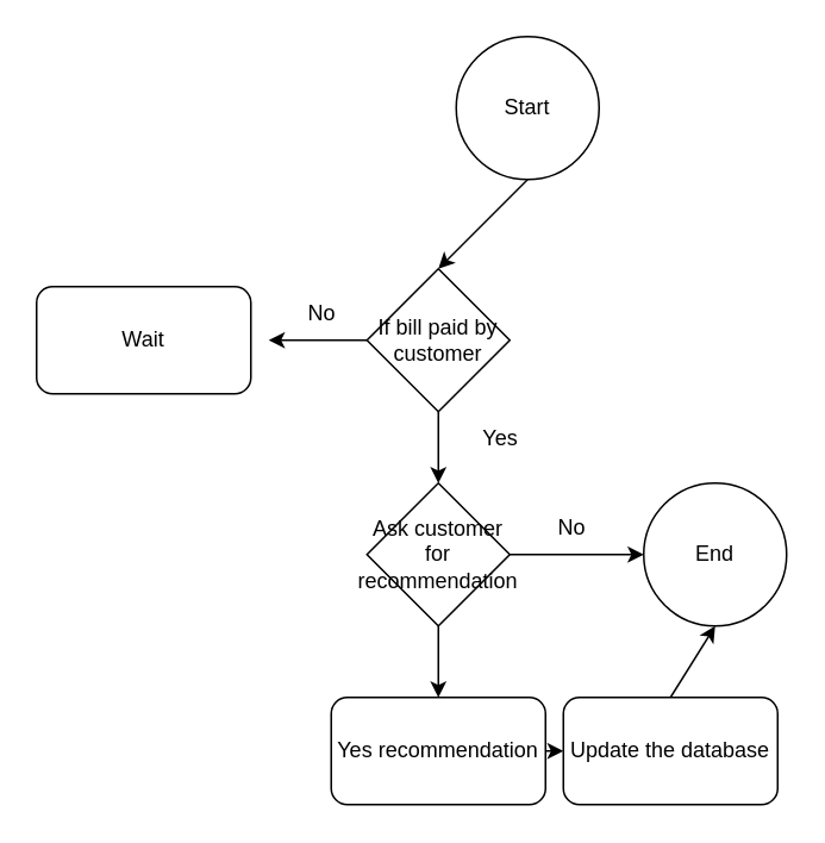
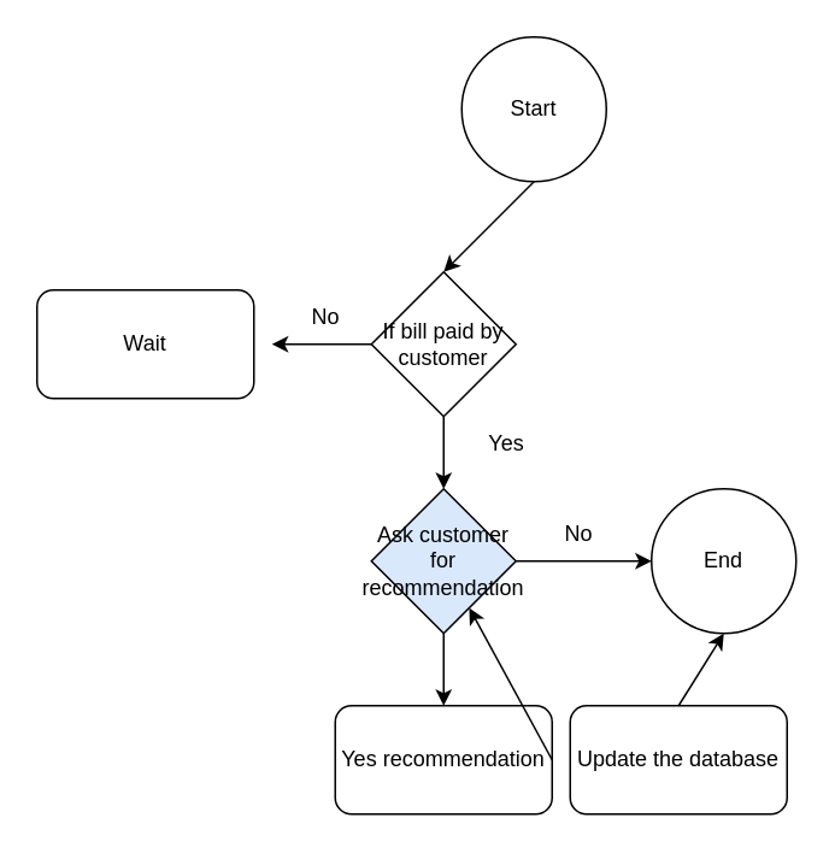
  <mxCell id="0" />
  <mxCell id="1" parent="0" />
  <mxCell id="2" value="Start" style="ellipse;whiteSpace=wrap;html=1;aspect=fixed;" vertex="1" parent="1"><mxGeometry x="255" y="20" width="80" height="80" as="geometry" /></mxCell>
  <mxCell id="3" value="If bill paid by customer" style="rhombus;whiteSpace=wrap;html=1;" vertex="1" parent="1"><mxGeometry x="205" y="150" width="80" height="80" as="geometry" /></mxCell>
  <mxCell id="4" value="" style="endArrow=classic;html=1;rounded=0;entryX=0.5;entryY=0;entryDx=0;entryDy=0;exitX=0.5;exitY=1;exitDx=0;exitDy=0;" edge="1" parent="1" source="2" target="3"><mxGeometry width="50" height="50" relative="1" as="geometry"><mxPoint x="140" y="220" as="sourcePoint" /><mxPoint x="190" y="170" as="targetPoint" /></mxGeometry></mxCell>
  <mxCell id="5" value="" style="endArrow=classic;html=1;rounded=0;exitX=0;exitY=0.5;exitDx=0;exitDy=0;" edge="1" parent="1" source="3"><mxGeometry width="50" height="50" relative="1" as="geometry"><mxPoint x="100" y="220" as="sourcePoint" /><mxPoint x="150" y="190" as="targetPoint" /></mxGeometry></mxCell>
  <mxCell id="6" value="Wait" style="rounded=1;whiteSpace=wrap;html=1;" vertex="1" parent="1"><mxGeometry x="20" y="160" width="120" height="60" as="geometry" /></mxCell>
  <mxCell id="7" value="No" style="text;html=1;strokeColor=none;fillColor=none;align=center;verticalAlign=middle;whiteSpace=wrap;rounded=0;" vertex="1" parent="1"><mxGeometry x="150" y="160" width="60" height="30" as="geometry" /></mxCell>
  <mxCell id="8" value="" style="endArrow=classic;html=1;rounded=0;exitX=0.5;exitY=1;exitDx=0;exitDy=0;" edge="1" parent="1" source="3"><mxGeometry width="50" height="50" relative="1" as="geometry"><mxPoint x="210" y="320" as="sourcePoint" /><mxPoint x="245" y="270" as="targetPoint" /></mxGeometry></mxCell>
  <mxCell id="9" value="Yes" style="text;html=1;strokeColor=none;fillColor=none;align=center;verticalAlign=middle;whiteSpace=wrap;rounded=0;" vertex="1" parent="1"><mxGeometry x="250" y="230" width="60" height="30" as="geometry" /></mxCell>
- <mxCell id="10" value="Ask customer for recommendation" style="rhombus;whiteSpace=wrap;html=1;" vertex="1" parent="1"><mxGeometry x="205" y="270" width="80" height="80" as="geometry" /></mxCell>
+ <mxCell id="10" value="Ask customer for recommendation" style="rhombus;whiteSpace=wrap;html=1;fillColor=#dae8fc;" vertex="1" parent="1"><mxGeometry x="205" y="270" width="80" height="80" as="geometry" /></mxCell>
  <mxCell id="11" value="" style="endArrow=classic;html=1;rounded=0;exitX=1;exitY=0.5;exitDx=0;exitDy=0;" edge="1" parent="1" source="10"><mxGeometry width="50" height="50" relative="1" as="geometry"><mxPoint x="320" y="340" as="sourcePoint" /><mxPoint x="360" y="310" as="targetPoint" /></mxGeometry></mxCell>
  <mxCell id="12" value="End" style="ellipse;whiteSpace=wrap;html=1;aspect=fixed;" vertex="1" parent="1"><mxGeometry x="360" y="270" width="80" height="80" as="geometry" /></mxCell>
  <mxCell id="13" value="No" style="text;html=1;strokeColor=none;fillColor=none;align=center;verticalAlign=middle;whiteSpace=wrap;rounded=0;" vertex="1" parent="1"><mxGeometry x="290" y="280" width="60" height="30" as="geometry" /></mxCell>
  <mxCell id="14" value="" style="endArrow=classic;html=1;rounded=0;exitX=0.5;exitY=1;exitDx=0;exitDy=0;" edge="1" parent="1" source="10"><mxGeometry width="50" height="50" relative="1" as="geometry"><mxPoint x="260" y="280" as="sourcePoint" /><mxPoint x="245" y="390" as="targetPoint" /></mxGeometry></mxCell>
  <mxCell id="15" value="Yes recommendation" style="rounded=1;whiteSpace=wrap;html=1;" vertex="1" parent="1"><mxGeometry x="185" y="390" width="120" height="60" as="geometry" /></mxCell>
  <mxCell id="16" value="Update the database" style="rounded=1;whiteSpace=wrap;html=1;" vertex="1" parent="1"><mxGeometry x="315" y="390" width="120" height="60" as="geometry" /></mxCell>
- <mxCell id="17" value="" style="endArrow=classic;html=1;rounded=0;entryX=0;entryY=0.5;entryDx=0;entryDy=0;exitX=1;exitY=0.5;exitDx=0;exitDy=0;" edge="1" parent="1" source="15" target="16"><mxGeometry width="50" height="50" relative="1" as="geometry"><mxPoint x="260" y="270" as="sourcePoint" /><mxPoint x="310" y="220" as="targetPoint" /></mxGeometry></mxCell>
+ <mxCell id="17" value="" style="endArrow=classic;html=1;rounded=0;exitX=1;exitY=0.5;exitDx=0;exitDy=0;" edge="1" parent="1" source="15" target="10"><mxGeometry width="50" height="50" relative="1" as="geometry"><mxPoint x="260" y="270" as="sourcePoint" /><mxPoint x="310" y="220" as="targetPoint" /></mxGeometry></mxCell>
  <mxCell id="18" value="" style="endArrow=classic;html=1;rounded=0;exitX=0.5;exitY=0;exitDx=0;exitDy=0;entryX=0.5;entryY=1;entryDx=0;entryDy=0;" edge="1" parent="1" source="16" target="12"><mxGeometry width="50" height="50" relative="1" as="geometry"><mxPoint x="260" y="270" as="sourcePoint" /><mxPoint x="310" y="220" as="targetPoint" /></mxGeometry></mxCell>
